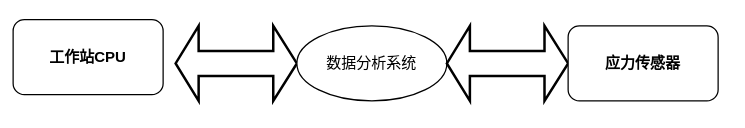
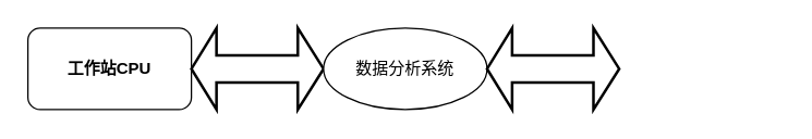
  <mxCell id="0" />
  <mxCell id="1" parent="0" />
- <mxCell id="2" value="&lt;b&gt;工作站CPU&lt;/b&gt;" style="whiteSpace=wrap;html=1;rounded=1;" vertex="1" parent="1"><mxGeometry x="10" y="15" width="120" height="60" as="geometry" /></mxCell>
+ <mxCell id="2" value="&lt;b&gt;工作站CPU&lt;/b&gt;" style="whiteSpace=wrap;html=1;rounded=1;" vertex="1" parent="1"><mxGeometry x="20" y="20" width="120" height="60" as="geometry" /></mxCell>
  <mxCell id="3" value="" style="shape=mxgraph.arrows.slender_two_way_arrow;html=1;verticalLabelPosition=bottom;verticalAlign=top;strokeWidth=2;strokeColor=#000000;rounded=1;fontStyle=0;labelBackgroundColor=none;whiteSpace=wrap;" vertex="1" parent="1"><mxGeometry x="140" y="20" width="97" height="60" as="geometry" /></mxCell>
  <mxCell id="4" value="数据分析系统" style="ellipse;whiteSpace=wrap;html=1;" vertex="1" parent="1"><mxGeometry x="237" y="20" width="120" height="60" as="geometry" /></mxCell>
  <mxCell id="5" value="" style="shape=mxgraph.arrows.slender_two_way_arrow;html=1;verticalLabelPosition=bottom;verticalAlign=top;strokeWidth=2;strokeColor=#000000;rounded=1;fontStyle=0;labelBackgroundColor=none;whiteSpace=wrap;" vertex="1" parent="1"><mxGeometry x="357" y="20" width="97" height="60" as="geometry" /></mxCell>
- <mxCell id="6" value="应力传感器" style="whiteSpace=wrap;html=1;rounded=1;fontStyle=1" vertex="1" parent="1"><mxGeometry x="454" y="20" width="120" height="60" as="geometry" /></mxCell>
